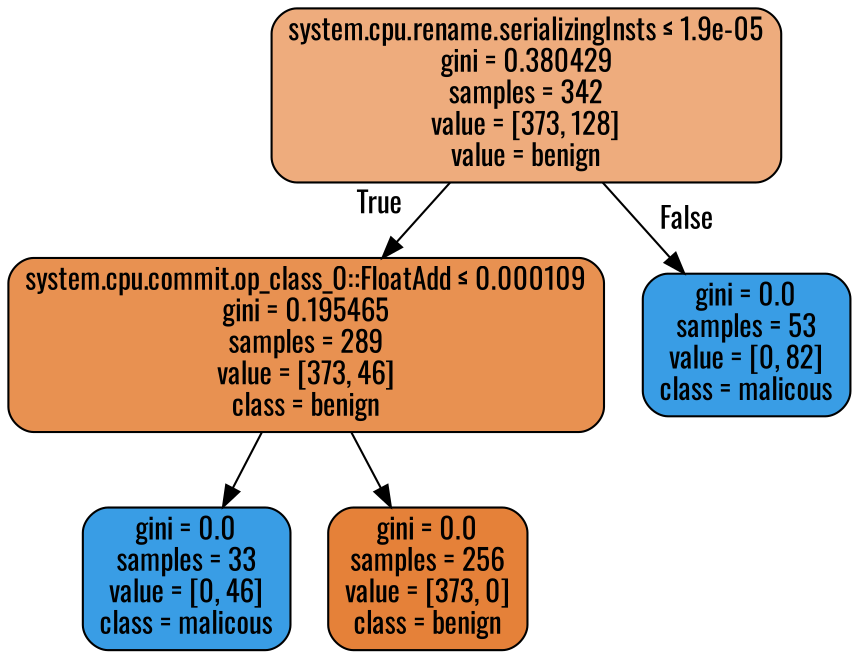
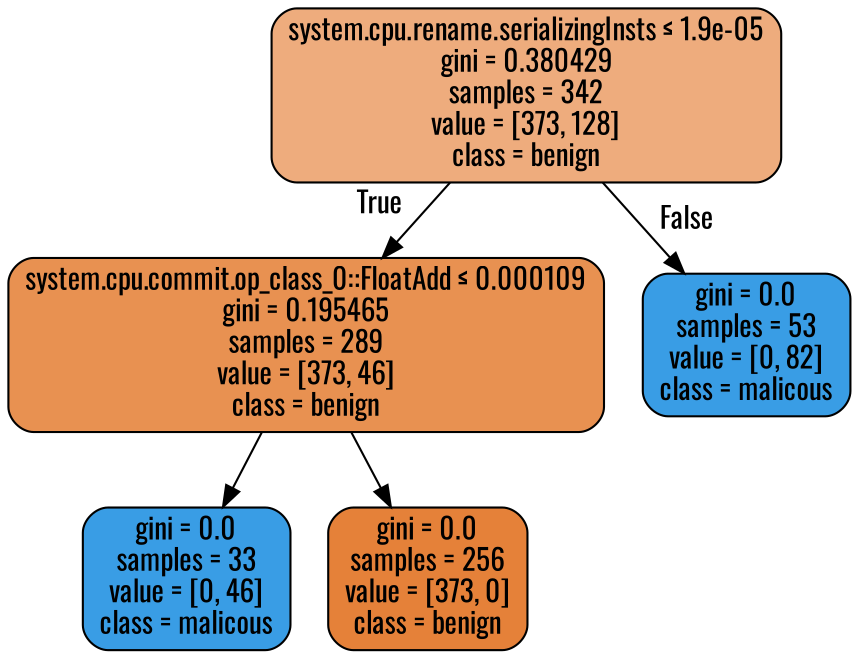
  digraph {
    fontname=Oswald
    node [color=black fillcolor="#399de5" fontname=Oswald shape=box style="filled, rounded"]
    edge [fontname=Oswald]
-   n1 [fillcolor="#eeac7d" label=<system.cpu.rename.serializingInsts &le; 1.9e-05<br/>gini = 0.380429<br/>samples = 342<br/>value = [373, 128]<br/>value = benign>]
+   n1 [fillcolor="#eeac7d" label=<system.cpu.rename.serializingInsts &le; 1.9e-05<br/>gini = 0.380429<br/>samples = 342<br/>value = [373, 128]<br/>class = benign>]
    n2 [fillcolor="#e89151" label=<system.cpu.commit.op_class_0::FloatAdd &le; 0.000109<br/>gini = 0.195465<br/>samples = 289<br/>value = [373, 46]<br/>class = benign>]
    n3 [label=<gini = 0.0<br/>samples = 53<br/>value = [0, 82]<br/>class = malicous>]
    n4 [label=<gini = 0.0<br/>samples = 33<br/>value = [0, 46]<br/>class = malicous>]
    n5 [fillcolor="#e58139" label=<gini = 0.0<br/>samples = 256<br/>value = [373, 0]<br/>class = benign>]
    n1 -> n2 [headlabel=True labelangle=45 labeldistance=2.5]
    n1 -> n3 [headlabel=False labelangle=-45 labeldistance=2.5]
    n2 -> n4
    n2 -> n5
  }
